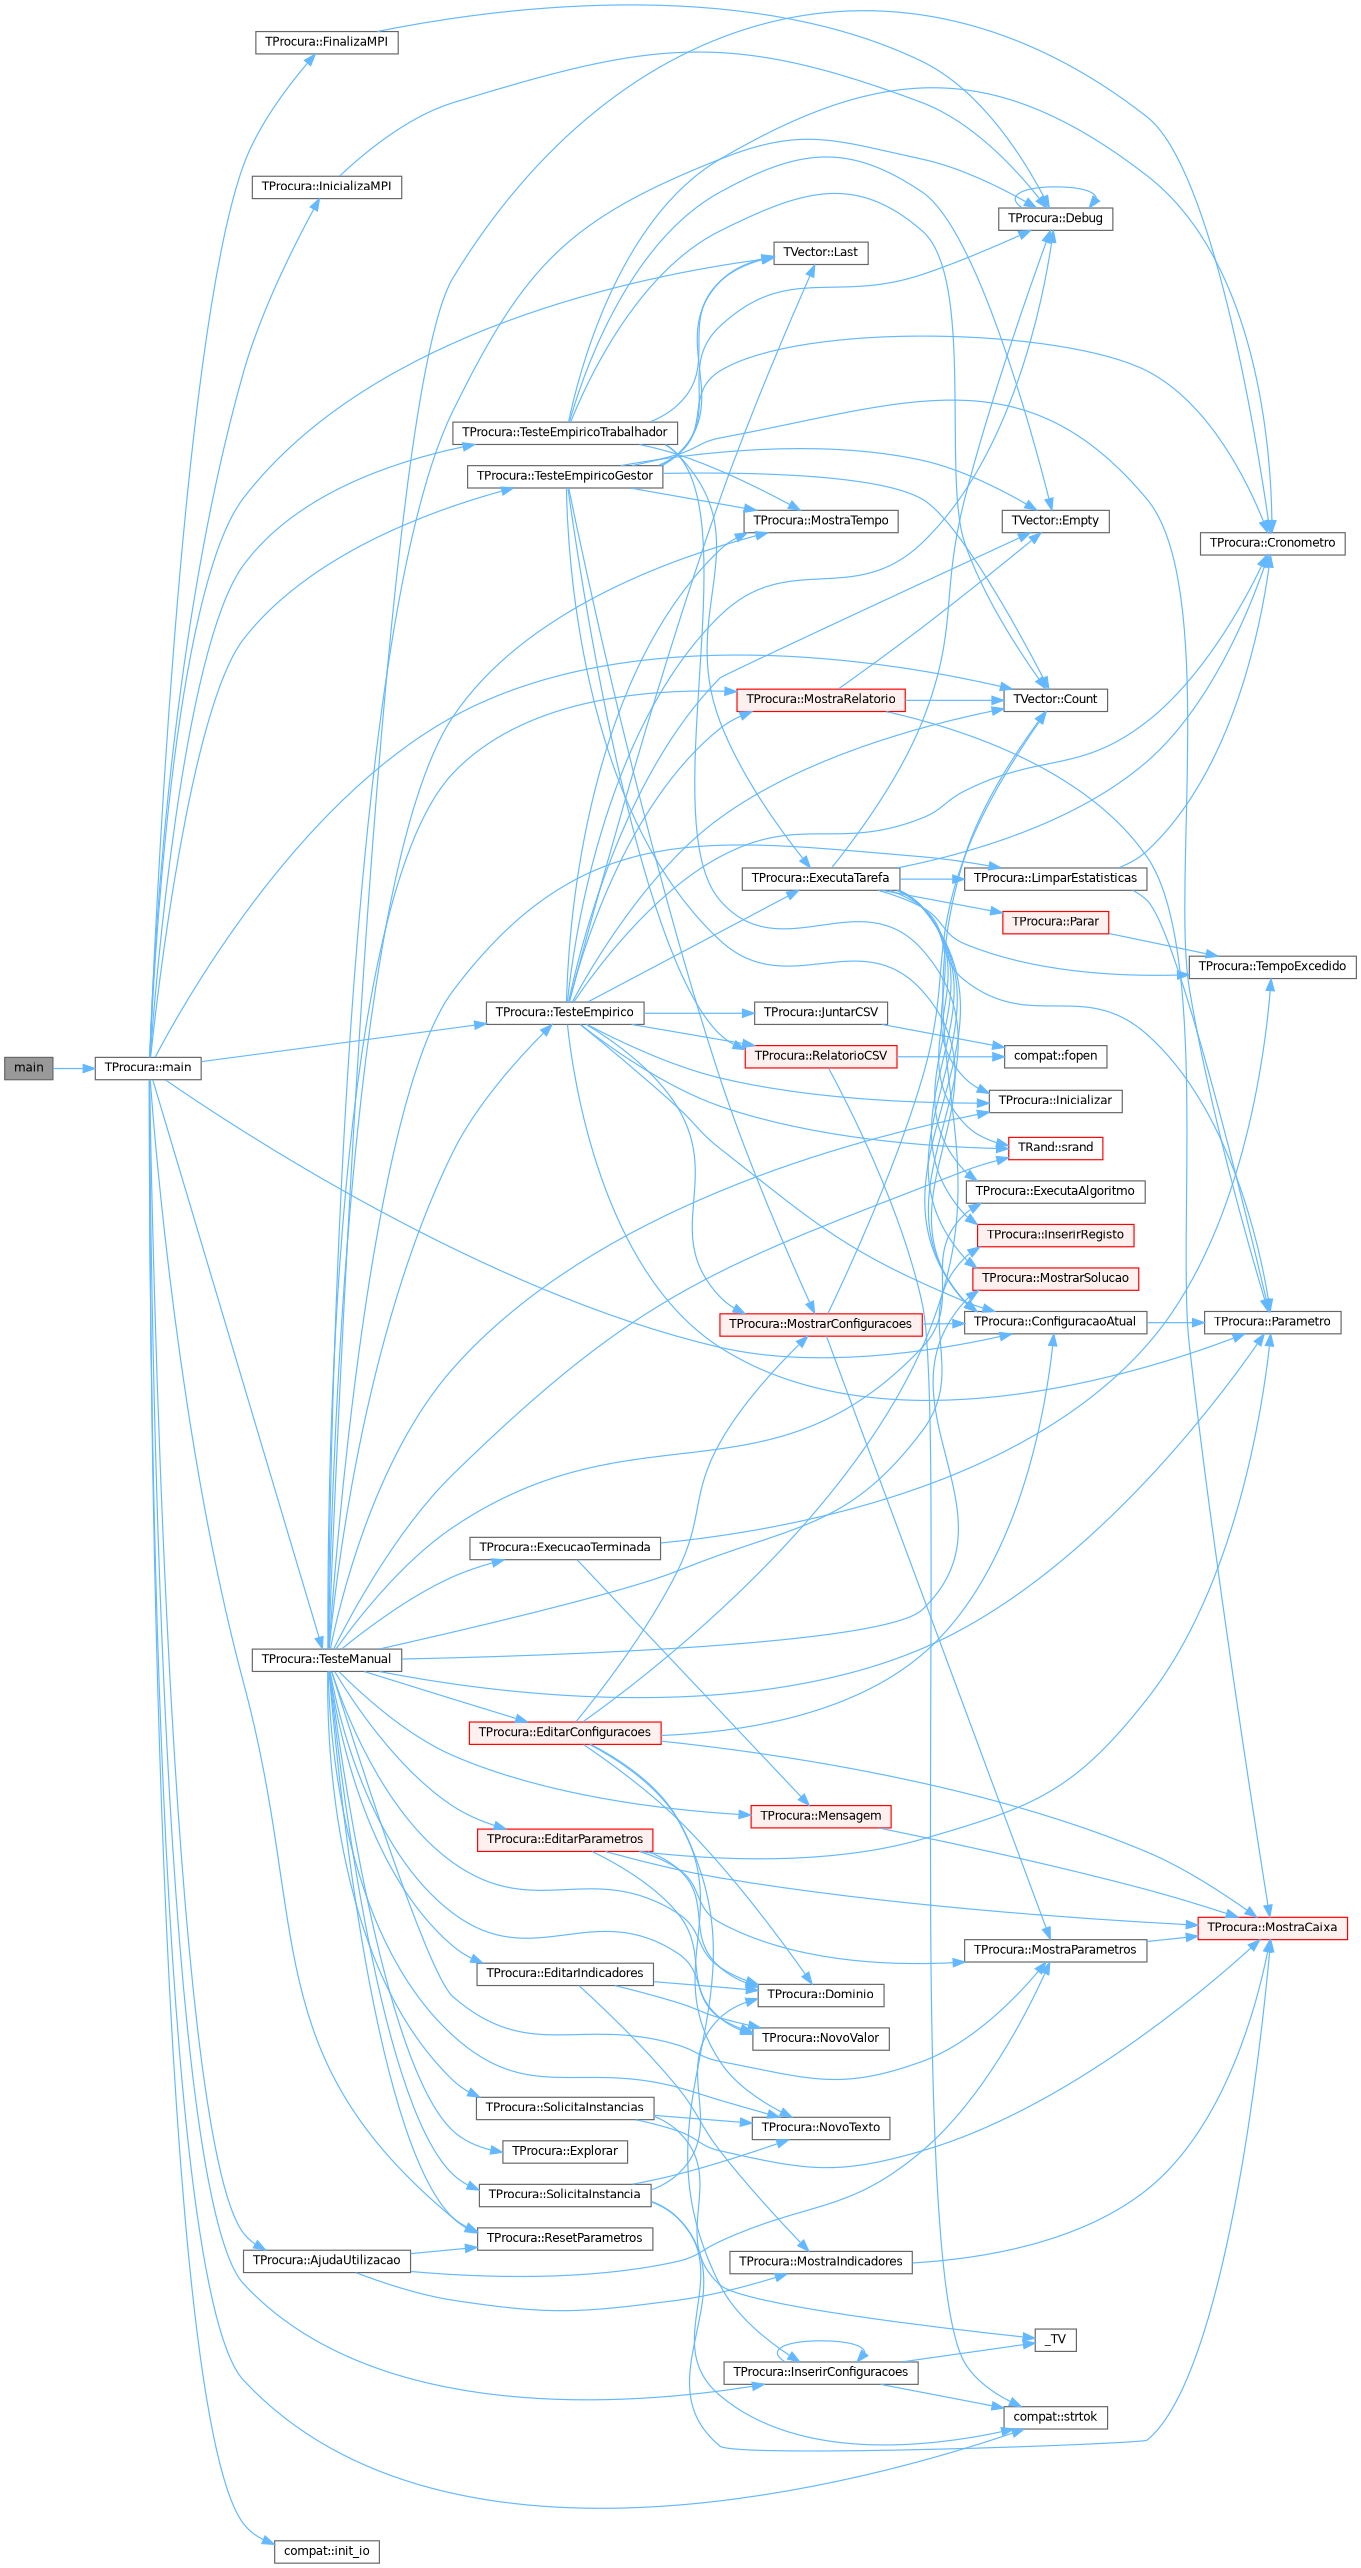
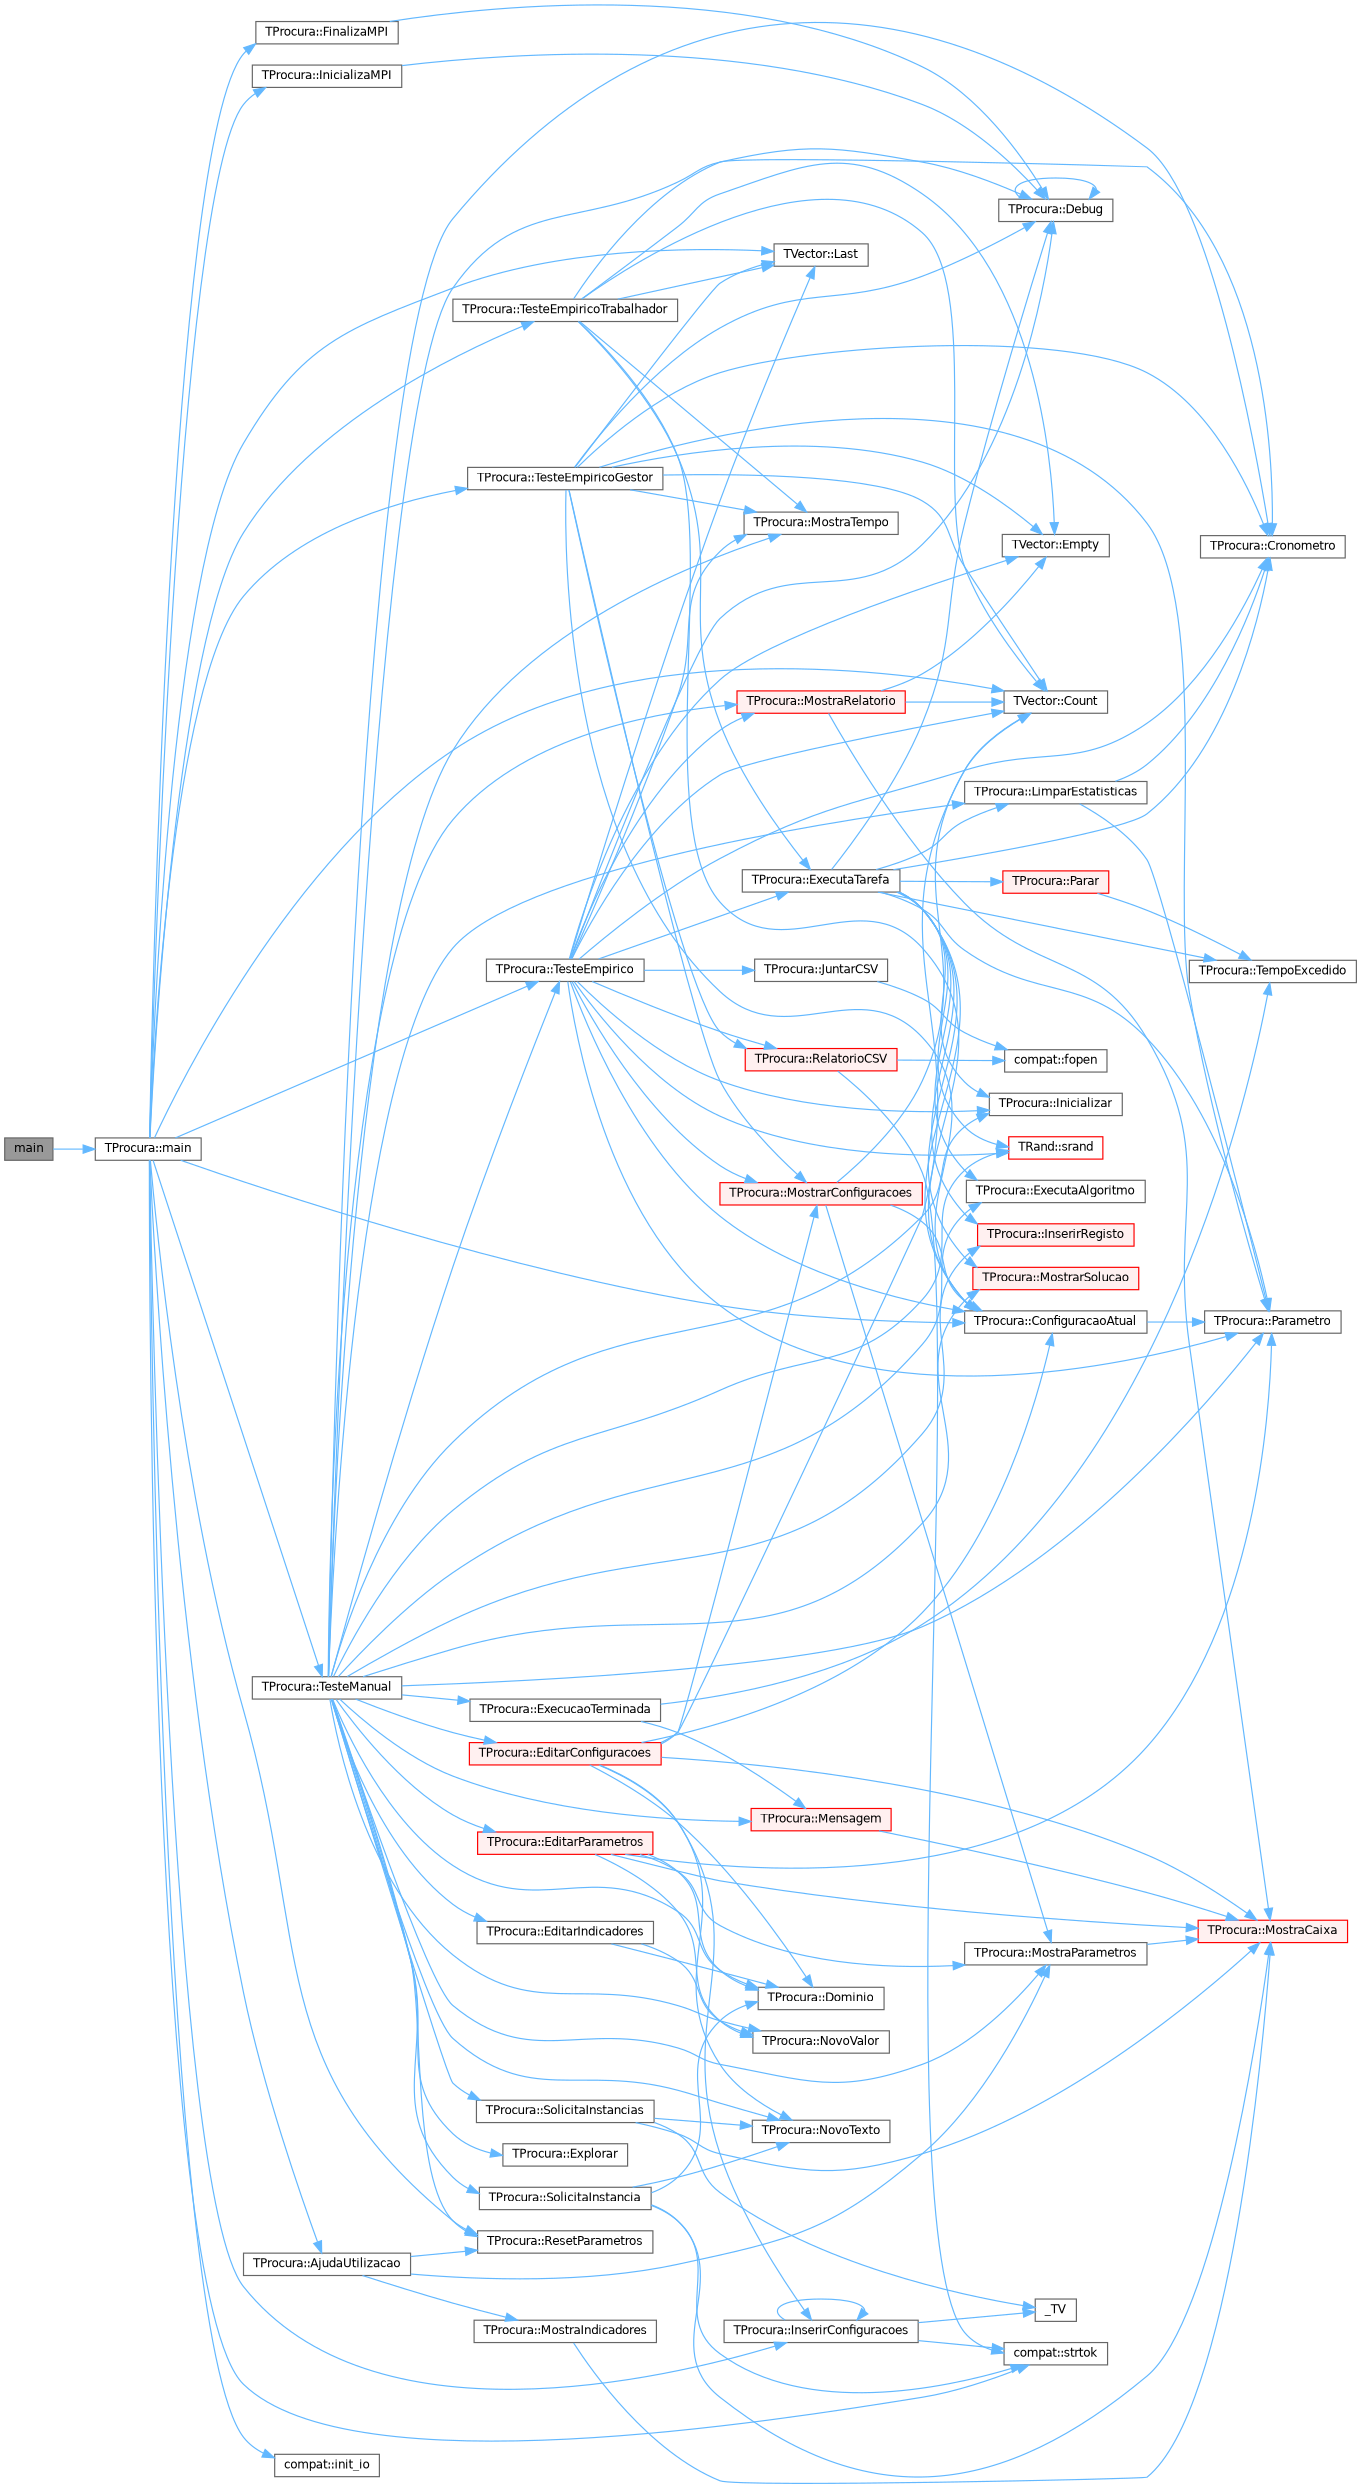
  digraph {
    rankdir=LR
    node [color=grey40 fillcolor=white fontname=Helvetica fontsize=10 shape=box style=filled]
    edge [color=steelblue1 fontname=Helvetica fontsize=10 labelfontname=Helvetica labelfontsize=10 style=solid]
    n1 [color=gray40 fillcolor=grey60 fontcolor=black height=0.2 label=main width=0.4]
    n2 [height=0.2 label="TProcura::main" width=0.4]
    n3 [height=0.2 label="TProcura::AjudaUtilizacao" width=0.4]
    n4 [height=0.2 label="TProcura::ResetParametros" width=0.4]
    n5 [height=0.2 label="TProcura::ConfiguracaoAtual" width=0.4]
    n6 [height=0.2 label="TVector::Count" width=0.4]
    n7 [height=0.2 label="TProcura::FinalizaMPI" width=0.4]
    n8 [height=0.2 label="TProcura::InicializaMPI" width=0.4]
    n9 [height=0.2 label="compat::init_io" width=0.4]
    n10 [height=0.2 label="TProcura::InserirConfiguracoes" width=0.4]
    n11 [height=0.2 label="compat::strtok" width=0.4]
    n12 [height=0.2 label="TVector::Last" width=0.4]
    n13 [height=0.2 label="TProcura::TesteEmpirico" width=0.4]
    n14 [height=0.2 label="TProcura::TesteEmpiricoGestor" width=0.4]
    n15 [height=0.2 label="TProcura::TesteEmpiricoTrabalhador" width=0.4]
    n16 [height=0.2 label="TProcura::TesteManual" width=0.4]
    n17 [height=0.2 label="TProcura::MostraIndicadores" width=0.4]
    n18 [height=0.2 label="TProcura::MostraParametros" width=0.4]
    n19 [height=0.2 label="TProcura::Parametro" width=0.4]
    n20 [height=0.2 label="TProcura::Debug" width=0.4]
    n21 [height=0.2 label=_TV width=0.4]
    n22 [height=0.2 label="TProcura::Cronometro" width=0.4]
    n23 [height=0.2 label="TVector::Empty" width=0.4]
    n24 [height=0.2 label="TProcura::ExecutaTarefa" width=0.4]
    n25 [height=0.2 label="TProcura::Inicializar" width=0.4]
    n26 [color=red height=0.2 label="TRand::srand" width=0.4]
    n27 [height=0.2 label="TProcura::JuntarCSV" width=0.4]
    n28 [color=red fillcolor="#FFF0F0" height=0.2 label="TProcura::MostrarConfiguracoes" width=0.4]
    n29 [color=red fillcolor="#FFF0F0" height=0.2 label="TProcura::MostraRelatorio" width=0.4]
    n30 [height=0.2 label="TProcura::MostraTempo" width=0.4]
    n31 [color=red fillcolor="#FFF0F0" height=0.2 label="TProcura::RelatorioCSV" width=0.4]
    n32 [height=0.2 label="TProcura::ExecutaAlgoritmo" width=0.4]
    n33 [color=red fillcolor="#FFF0F0" height=0.2 label="TProcura::InserirRegisto" width=0.4]
    n34 [height=0.2 label="TProcura::LimparEstatisticas" width=0.4]
    n35 [color=red fillcolor="#FFF0F0" height=0.2 label="TProcura::MostrarSolucao" width=0.4]
    n36 [height=0.2 label="TProcura::Dominio" width=0.4]
    n37 [color=red fillcolor="#FFF0F0" height=0.2 label="TProcura::EditarConfiguracoes" width=0.4]
    n38 [height=0.2 label="TProcura::NovoTexto" width=0.4]
    n39 [height=0.2 label="TProcura::EditarIndicadores" width=0.4]
    n40 [height=0.2 label="TProcura::NovoValor" width=0.4]
    n41 [color=red fillcolor="#FFF0F0" height=0.2 label="TProcura::EditarParametros" width=0.4]
    n42 [height=0.2 label="TProcura::ExecucaoTerminada" width=0.4]
    n43 [color=red fillcolor="#FFF0F0" height=0.2 label="TProcura::Mensagem" width=0.4]
    n44 [height=0.2 label="TProcura::Explorar" width=0.4]
    n45 [height=0.2 label="TProcura::SolicitaInstancia" width=0.4]
    n46 [height=0.2 label="TProcura::SolicitaInstancias" width=0.4]
    n47 [color=red fillcolor="#FFF0F0" height=0.2 label="TProcura::MostraCaixa" width=0.4]
    n48 [color=red fillcolor="#FFF0F0" height=0.2 label="TProcura::Parar" width=0.4]
    n49 [height=0.2 label="TProcura::TempoExcedido" width=0.4]
    n50 [height=0.2 label="compat::fopen" width=0.4]
    n1 -> n2
    n2 -> n3
    n2 -> n4
    n2 -> n5
    n2 -> n6
    n2 -> n7
    n2 -> n8
    n2 -> n9
    n2 -> n10
    n2 -> n11
    n2 -> n12
    n2 -> n13
    n2 -> n14
    n2 -> n15
    n2 -> n16
    n3 -> n4
    n3 -> n17
    n3 -> n18
    n5 -> n19
    n7 -> n20
    n8 -> n20
    n10 -> n10
    n10 -> n11
    n10 -> n21
    n13 -> n5
    n13 -> n6
    n13 -> n12
    n13 -> n19
    n13 -> n20
    n13 -> n22
    n13 -> n23
    n13 -> n24
    n13 -> n25
    n13 -> n26
    n13 -> n27
    n13 -> n28
    n13 -> n29
    n13 -> n30
    n13 -> n31
    n14 -> n5
    n14 -> n6
    n14 -> n12
    n14 -> n19
    n14 -> n20
    n14 -> n22
    n14 -> n23
    n14 -> n28
    n14 -> n30
    n14 -> n31
    n15 -> n5
    n15 -> n6
    n15 -> n12
    n15 -> n22
    n15 -> n23
    n15 -> n24
    n15 -> n30
    n16 -> n4
    n16 -> n13
    n16 -> n18
    n16 -> n19
    n16 -> n20
    n16 -> n22
    n16 -> n25
    n16 -> n26
    n16 -> n29
    n16 -> n30
    n16 -> n32
    n16 -> n33
    n16 -> n34
    n16 -> n35
    n16 -> n36
    n16 -> n37
    n16 -> n38
    n16 -> n39
    n16 -> n40
    n16 -> n41
    n16 -> n42
    n16 -> n43
    n16 -> n44
    n16 -> n45
    n16 -> n46
    n17 -> n47
    n18 -> n47
    n20 -> n20
    n24 -> n5
    n24 -> n19
    n24 -> n20
    n24 -> n22
    n24 -> n25
    n24 -> n26
    n24 -> n32
    n24 -> n33
    n24 -> n34
    n24 -> n35
    n24 -> n48
    n24 -> n49
    n27 -> n50
    n28 -> n5
    n28 -> n6
    n28 -> n18
    n29 -> n6
    n29 -> n23
    n29 -> n47
    n31 -> n11
    n31 -> n50
    n34 -> n19
    n34 -> n22
    n37 -> n5
    n37 -> n6
    n37 -> n10
    n37 -> n28
    n37 -> n36
    n37 -> n38
    n37 -> n47
-   n39 -> n17
    n39 -> n36
    n39 -> n40
    n41 -> n18
    n41 -> n19
    n41 -> n36
    n41 -> n40
    n41 -> n47
    n42 -> n43
    n42 -> n49
    n43 -> n47
    n45 -> n11
    n45 -> n36
    n45 -> n38
    n45 -> n47
    n46 -> n21
    n46 -> n38
    n46 -> n47
    n48 -> n49
  }
